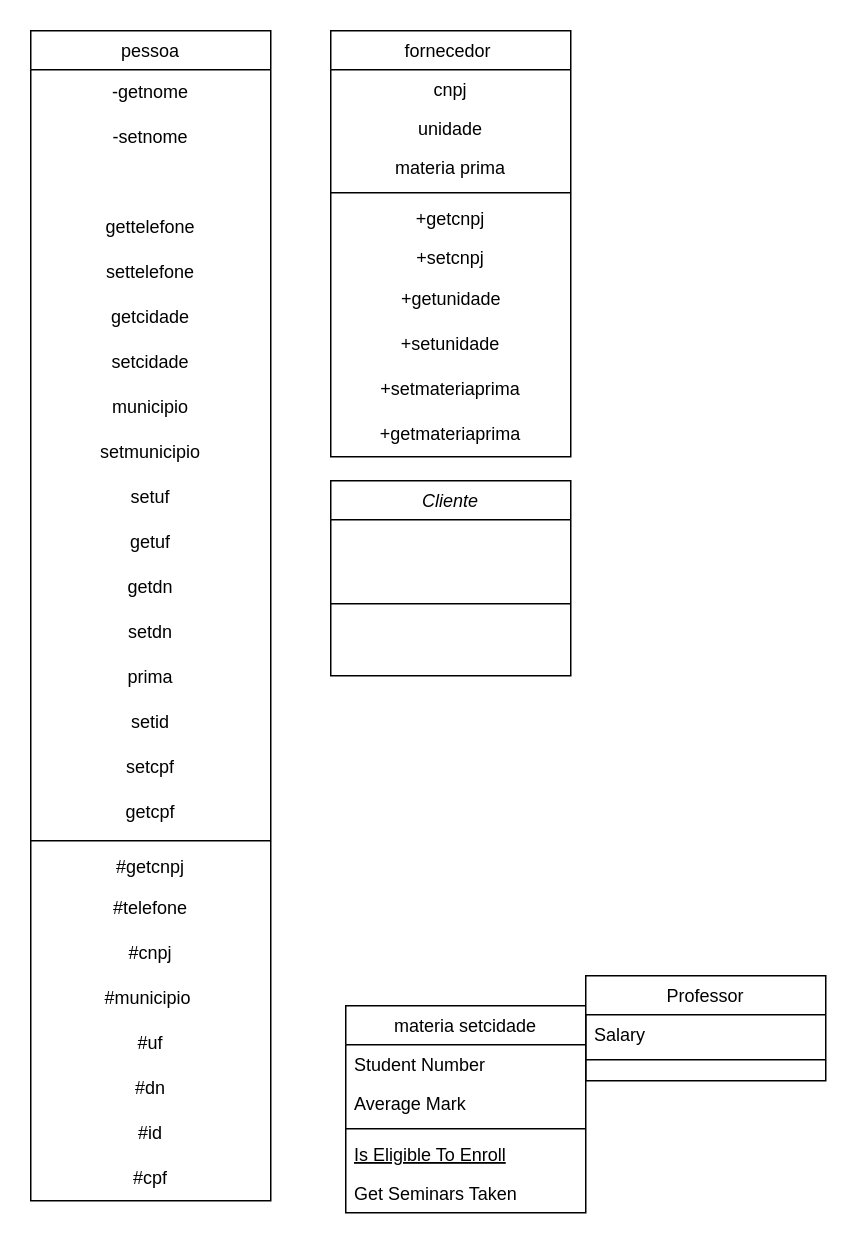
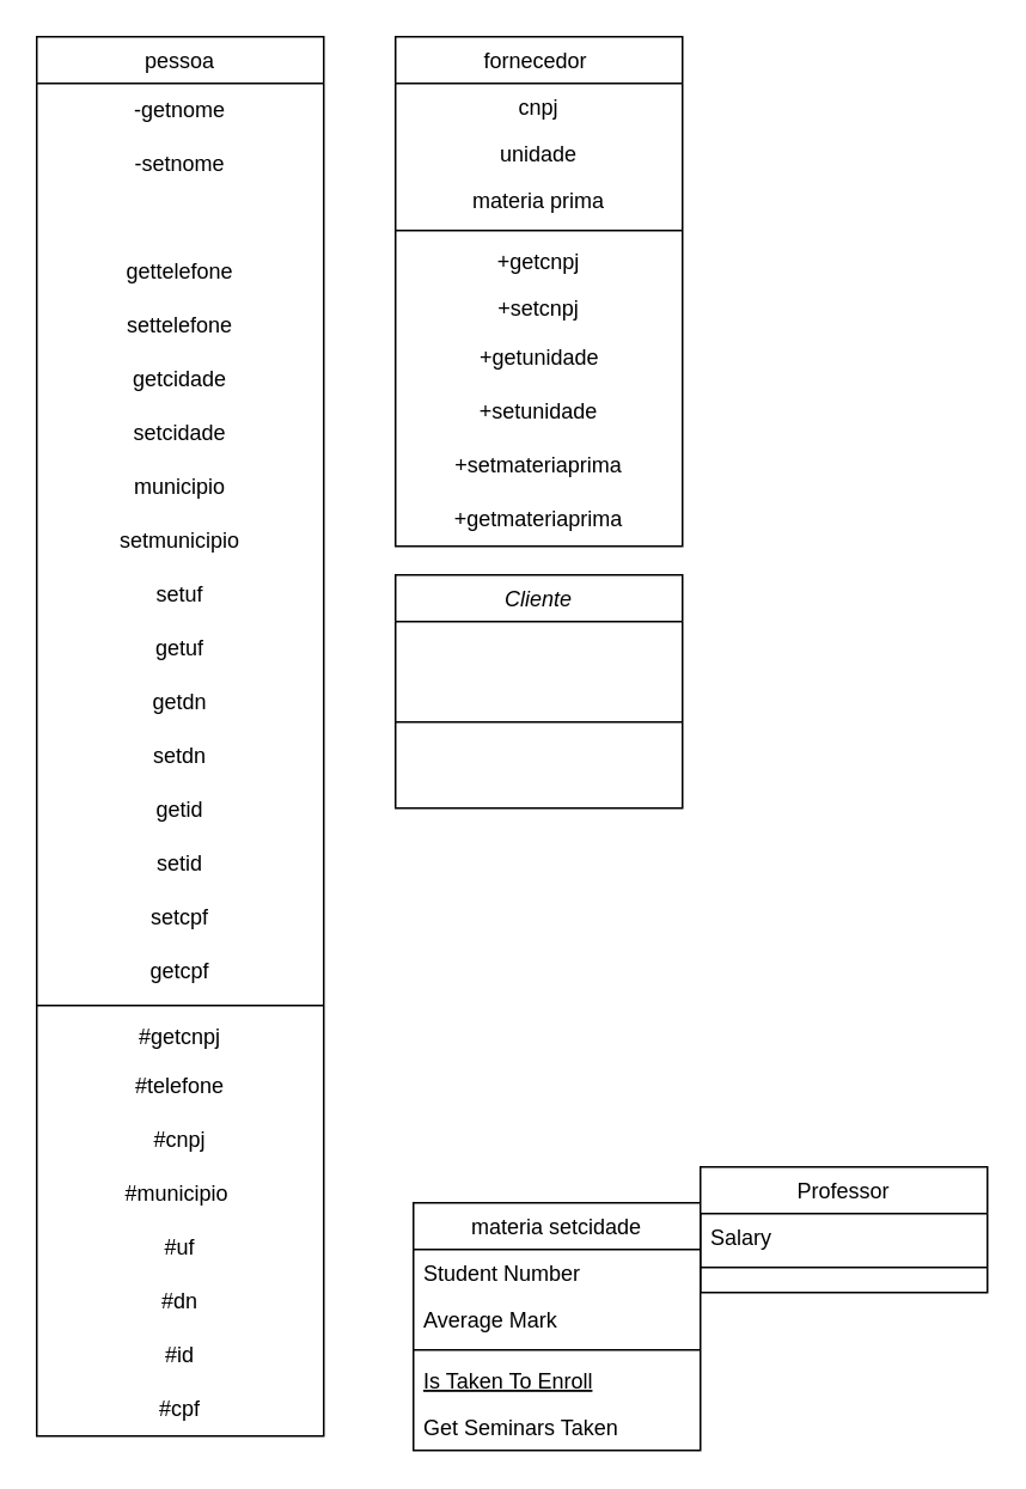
  <mxCell id="0" />
  <mxCell id="1" parent="0" />
  <mxCell id="2" value="Cliente" style="swimlane;fontStyle=2;align=center;verticalAlign=top;childLayout=stackLayout;horizontal=1;startSize=26;horizontalStack=0;resizeParent=1;resizeLast=0;collapsible=1;marginBottom=0;rounded=0;shadow=0;strokeWidth=1;" parent="1" vertex="1"><mxGeometry x="220" y="320" width="160" height="130" as="geometry"><mxRectangle x="230" y="140" width="160" height="26" as="alternateBounds" /></mxGeometry></mxCell>
  <mxCell id="3" value="&#10;" style="text;align=left;verticalAlign=top;spacingLeft=4;spacingRight=4;overflow=hidden;rotatable=0;points=[[0,0.5],[1,0.5]];portConstraint=eastwest;" parent="2" vertex="1"><mxGeometry y="26" width="160" height="26" as="geometry" /></mxCell>
  <mxCell id="4" value="&#10;" style="text;align=left;verticalAlign=top;spacingLeft=4;spacingRight=4;overflow=hidden;rotatable=0;points=[[0,0.5],[1,0.5]];portConstraint=eastwest;rounded=0;shadow=0;html=0;" parent="2" vertex="1"><mxGeometry y="52" width="160" height="26" as="geometry" /></mxCell>
  <mxCell id="5" value="" style="line;html=1;strokeWidth=1;align=left;verticalAlign=middle;spacingTop=-1;spacingLeft=3;spacingRight=3;rotatable=0;labelPosition=right;points=[];portConstraint=eastwest;" parent="2" vertex="1"><mxGeometry y="78" width="160" height="8" as="geometry" /></mxCell>
  <mxCell id="6" value="materia setcidade" style="swimlane;fontStyle=0;align=center;verticalAlign=top;childLayout=stackLayout;horizontal=1;startSize=26;horizontalStack=0;resizeParent=1;resizeLast=0;collapsible=1;marginBottom=0;rounded=0;shadow=0;strokeWidth=1;" parent="1" vertex="1"><mxGeometry x="230" y="670" width="160" height="138" as="geometry"><mxRectangle x="130" y="380" width="160" height="26" as="alternateBounds" /></mxGeometry></mxCell>
  <mxCell id="7" value="Student Number" style="text;align=left;verticalAlign=top;spacingLeft=4;spacingRight=4;overflow=hidden;rotatable=0;points=[[0,0.5],[1,0.5]];portConstraint=eastwest;" parent="6" vertex="1"><mxGeometry y="26" width="160" height="26" as="geometry" /></mxCell>
  <mxCell id="8" value="Average Mark" style="text;align=left;verticalAlign=top;spacingLeft=4;spacingRight=4;overflow=hidden;rotatable=0;points=[[0,0.5],[1,0.5]];portConstraint=eastwest;rounded=0;shadow=0;html=0;" parent="6" vertex="1"><mxGeometry y="52" width="160" height="26" as="geometry" /></mxCell>
  <mxCell id="9" value="" style="line;html=1;strokeWidth=1;align=left;verticalAlign=middle;spacingTop=-1;spacingLeft=3;spacingRight=3;rotatable=0;labelPosition=right;points=[];portConstraint=eastwest;" parent="6" vertex="1"><mxGeometry y="78" width="160" height="8" as="geometry" /></mxCell>
- <mxCell id="10" value="Is Eligible To Enroll" style="text;align=left;verticalAlign=top;spacingLeft=4;spacingRight=4;overflow=hidden;rotatable=0;points=[[0,0.5],[1,0.5]];portConstraint=eastwest;fontStyle=4" parent="6" vertex="1"><mxGeometry y="86" width="160" height="26" as="geometry" /></mxCell>
+ <mxCell id="10" value="Is Taken To Enroll" style="text;align=left;verticalAlign=top;spacingLeft=4;spacingRight=4;overflow=hidden;rotatable=0;points=[[0,0.5],[1,0.5]];portConstraint=eastwest;fontStyle=4" parent="6" vertex="1"><mxGeometry y="86" width="160" height="26" as="geometry" /></mxCell>
  <mxCell id="11" value="Get Seminars Taken" style="text;align=left;verticalAlign=top;spacingLeft=4;spacingRight=4;overflow=hidden;rotatable=0;points=[[0,0.5],[1,0.5]];portConstraint=eastwest;" parent="6" vertex="1"><mxGeometry y="112" width="160" height="26" as="geometry" /></mxCell>
  <mxCell id="12" value="Professor" style="swimlane;fontStyle=0;align=center;verticalAlign=top;childLayout=stackLayout;horizontal=1;startSize=26;horizontalStack=0;resizeParent=1;resizeLast=0;collapsible=1;marginBottom=0;rounded=0;shadow=0;strokeWidth=1;" parent="1" vertex="1"><mxGeometry x="390" y="650" width="160" height="70" as="geometry"><mxRectangle x="340" y="380" width="170" height="26" as="alternateBounds" /></mxGeometry></mxCell>
  <mxCell id="13" value="Salary" style="text;align=left;verticalAlign=top;spacingLeft=4;spacingRight=4;overflow=hidden;rotatable=0;points=[[0,0.5],[1,0.5]];portConstraint=eastwest;" parent="12" vertex="1"><mxGeometry y="26" width="160" height="26" as="geometry" /></mxCell>
  <mxCell id="14" value="" style="line;html=1;strokeWidth=1;align=left;verticalAlign=middle;spacingTop=-1;spacingLeft=3;spacingRight=3;rotatable=0;labelPosition=right;points=[];portConstraint=eastwest;" parent="12" vertex="1"><mxGeometry y="52" width="160" height="8" as="geometry" /></mxCell>
  <mxCell id="15" value="fornecedor " style="swimlane;fontStyle=0;align=center;verticalAlign=top;childLayout=stackLayout;horizontal=1;startSize=26;horizontalStack=0;resizeParent=1;resizeLast=0;collapsible=1;marginBottom=0;rounded=0;shadow=0;strokeWidth=1;" parent="1" vertex="1"><mxGeometry x="220" y="20" width="160" height="284" as="geometry"><mxRectangle x="550" y="140" width="160" height="26" as="alternateBounds" /></mxGeometry></mxCell>
  <mxCell id="16" value="cnpj" style="text;align=center;verticalAlign=top;spacingLeft=4;spacingRight=4;overflow=hidden;rotatable=0;points=[[0,0.5],[1,0.5]];portConstraint=eastwest;" parent="15" vertex="1"><mxGeometry y="26" width="160" height="26" as="geometry" /></mxCell>
  <mxCell id="17" value="unidade" style="text;align=center;verticalAlign=top;spacingLeft=4;spacingRight=4;overflow=hidden;rotatable=0;points=[[0,0.5],[1,0.5]];portConstraint=eastwest;rounded=0;shadow=0;html=0;" parent="15" vertex="1"><mxGeometry y="52" width="160" height="26" as="geometry" /></mxCell>
  <mxCell id="18" value="materia prima&#10;" style="text;align=center;verticalAlign=top;spacingLeft=4;spacingRight=4;overflow=hidden;rotatable=0;points=[[0,0.5],[1,0.5]];portConstraint=eastwest;rounded=0;shadow=0;html=0;" parent="15" vertex="1"><mxGeometry y="78" width="160" height="26" as="geometry" /></mxCell>
  <mxCell id="19" value="" style="line;html=1;strokeWidth=1;align=center;verticalAlign=middle;spacingTop=-1;spacingLeft=3;spacingRight=3;rotatable=0;labelPosition=right;points=[];portConstraint=eastwest;" parent="15" vertex="1"><mxGeometry y="104" width="160" height="8" as="geometry" /></mxCell>
  <mxCell id="20" value="+getcnpj" style="text;align=center;verticalAlign=top;spacingLeft=4;spacingRight=4;overflow=hidden;rotatable=0;points=[[0,0.5],[1,0.5]];portConstraint=eastwest;" parent="15" vertex="1"><mxGeometry y="112" width="160" height="26" as="geometry" /></mxCell>
  <mxCell id="21" value="+setcnpj" style="text;align=center;verticalAlign=top;spacingLeft=4;spacingRight=4;overflow=hidden;rotatable=0;points=[[0,0.5],[1,0.5]];portConstraint=eastwest;" parent="15" vertex="1"><mxGeometry y="138" width="160" height="26" as="geometry" /></mxCell>
  <mxCell id="22" value="+getunidade" style="text;html=1;align=center;verticalAlign=middle;resizable=0;points=[];autosize=1;strokeColor=none;fillColor=none;" vertex="1" parent="15"><mxGeometry y="164" width="160" height="30" as="geometry" /></mxCell>
  <mxCell id="23" value="+setunidade" style="text;html=1;align=center;verticalAlign=middle;whiteSpace=wrap;rounded=0;" vertex="1" parent="15"><mxGeometry y="194" width="160" height="30" as="geometry" /></mxCell>
  <mxCell id="24" value="+setmateriaprima" style="text;html=1;align=center;verticalAlign=middle;whiteSpace=wrap;rounded=0;" vertex="1" parent="15"><mxGeometry y="224" width="160" height="30" as="geometry" /></mxCell>
  <mxCell id="25" value="+getmateriaprima" style="text;html=1;align=center;verticalAlign=middle;whiteSpace=wrap;rounded=0;" vertex="1" parent="15"><mxGeometry y="254" width="160" height="30" as="geometry" /></mxCell>
  <mxCell id="26" value="pessoa" style="swimlane;fontStyle=0;align=center;verticalAlign=top;childLayout=stackLayout;horizontal=1;startSize=26;horizontalStack=0;resizeParent=1;resizeLast=0;collapsible=1;marginBottom=0;rounded=0;shadow=0;strokeWidth=1;" vertex="1" parent="1"><mxGeometry x="20" y="20" width="160" height="780" as="geometry"><mxRectangle x="340" y="380" width="170" height="26" as="alternateBounds" /></mxGeometry></mxCell>
  <mxCell id="27" value="-getnome" style="text;html=1;align=center;verticalAlign=middle;whiteSpace=wrap;rounded=0;" vertex="1" parent="26"><mxGeometry y="26" width="160" height="30" as="geometry" /></mxCell>
  <mxCell id="28" value="-setnome" style="text;html=1;align=center;verticalAlign=middle;whiteSpace=wrap;rounded=0;" vertex="1" parent="26"><mxGeometry y="56" width="160" height="30" as="geometry" /></mxCell>
  <mxCell id="29" value="&lt;div&gt;&lt;br&gt;&lt;/div&gt;&lt;div&gt;&lt;br&gt;&lt;/div&gt;" style="text;html=1;align=center;verticalAlign=middle;whiteSpace=wrap;rounded=0;" vertex="1" parent="26"><mxGeometry y="86" width="160" height="30" as="geometry" /></mxCell>
  <mxCell id="30" value="gettelefone" style="text;html=1;align=center;verticalAlign=middle;whiteSpace=wrap;rounded=0;" vertex="1" parent="26"><mxGeometry y="116" width="160" height="30" as="geometry" /></mxCell>
  <mxCell id="31" value="settelefone" style="text;html=1;align=center;verticalAlign=middle;whiteSpace=wrap;rounded=0;" vertex="1" parent="26"><mxGeometry y="146" width="160" height="30" as="geometry" /></mxCell>
  <mxCell id="32" value="getcidade" style="text;html=1;align=center;verticalAlign=middle;whiteSpace=wrap;rounded=0;" vertex="1" parent="26"><mxGeometry y="176" width="160" height="30" as="geometry" /></mxCell>
  <mxCell id="33" value="setcidade" style="text;html=1;align=center;verticalAlign=middle;whiteSpace=wrap;rounded=0;" vertex="1" parent="26"><mxGeometry y="206" width="160" height="30" as="geometry" /></mxCell>
  <mxCell id="34" value="municipio" style="text;html=1;align=center;verticalAlign=middle;whiteSpace=wrap;rounded=0;" vertex="1" parent="26"><mxGeometry y="236" width="160" height="30" as="geometry" /></mxCell>
  <mxCell id="35" value="setmunicipio" style="text;html=1;align=center;verticalAlign=middle;whiteSpace=wrap;rounded=0;" vertex="1" parent="26"><mxGeometry y="266" width="160" height="30" as="geometry" /></mxCell>
  <mxCell id="36" value="setuf" style="text;html=1;align=center;verticalAlign=middle;whiteSpace=wrap;rounded=0;" vertex="1" parent="26"><mxGeometry y="296" width="160" height="30" as="geometry" /></mxCell>
  <mxCell id="37" value="getuf" style="text;html=1;align=center;verticalAlign=middle;whiteSpace=wrap;rounded=0;" vertex="1" parent="26"><mxGeometry y="326" width="160" height="30" as="geometry" /></mxCell>
  <mxCell id="38" value="getdn" style="text;html=1;align=center;verticalAlign=middle;whiteSpace=wrap;rounded=0;" vertex="1" parent="26"><mxGeometry y="356" width="160" height="30" as="geometry" /></mxCell>
  <mxCell id="39" value="setdn" style="text;html=1;align=center;verticalAlign=middle;whiteSpace=wrap;rounded=0;" vertex="1" parent="26"><mxGeometry y="386" width="160" height="30" as="geometry" /></mxCell>
- <mxCell id="40" value="prima" style="text;html=1;align=center;verticalAlign=middle;whiteSpace=wrap;rounded=0;" vertex="1" parent="26"><mxGeometry y="416" width="160" height="30" as="geometry" /></mxCell>
+ <mxCell id="40" value="getid" style="text;html=1;align=center;verticalAlign=middle;whiteSpace=wrap;rounded=0;" vertex="1" parent="26"><mxGeometry y="416" width="160" height="30" as="geometry" /></mxCell>
  <mxCell id="41" value="setid" style="text;html=1;align=center;verticalAlign=middle;whiteSpace=wrap;rounded=0;" vertex="1" parent="26"><mxGeometry y="446" width="160" height="30" as="geometry" /></mxCell>
  <mxCell id="42" value="setcpf" style="text;html=1;align=center;verticalAlign=middle;whiteSpace=wrap;rounded=0;" vertex="1" parent="26"><mxGeometry y="476" width="160" height="30" as="geometry" /></mxCell>
  <mxCell id="43" value="getcpf" style="text;html=1;align=center;verticalAlign=middle;whiteSpace=wrap;rounded=0;" vertex="1" parent="26"><mxGeometry y="506" width="160" height="30" as="geometry" /></mxCell>
  <mxCell id="44" value="" style="line;html=1;strokeWidth=1;align=center;verticalAlign=middle;spacingTop=-1;spacingLeft=3;spacingRight=3;rotatable=0;labelPosition=right;points=[];portConstraint=eastwest;" vertex="1" parent="26"><mxGeometry y="536" width="160" height="8" as="geometry" /></mxCell>
  <mxCell id="45" value="#getcnpj" style="text;align=center;verticalAlign=top;spacingLeft=4;spacingRight=4;overflow=hidden;rotatable=0;points=[[0,0.5],[1,0.5]];portConstraint=eastwest;" vertex="1" parent="26"><mxGeometry y="544" width="160" height="26" as="geometry" /></mxCell>
  <mxCell id="46" value="#telefone" style="text;html=1;align=center;verticalAlign=middle;whiteSpace=wrap;rounded=0;" vertex="1" parent="26"><mxGeometry y="570" width="160" height="30" as="geometry" /></mxCell>
  <mxCell id="47" value="#cnpj" style="text;html=1;align=center;verticalAlign=middle;whiteSpace=wrap;rounded=0;" vertex="1" parent="26"><mxGeometry y="600" width="160" height="30" as="geometry" /></mxCell>
  <mxCell id="48" value="#municipio&amp;nbsp;" style="text;html=1;align=center;verticalAlign=middle;whiteSpace=wrap;rounded=0;" vertex="1" parent="26"><mxGeometry y="630" width="160" height="30" as="geometry" /></mxCell>
  <mxCell id="49" value="#uf" style="text;html=1;align=center;verticalAlign=middle;whiteSpace=wrap;rounded=0;" vertex="1" parent="26"><mxGeometry y="660" width="160" height="30" as="geometry" /></mxCell>
  <mxCell id="50" value="#dn" style="text;html=1;align=center;verticalAlign=middle;whiteSpace=wrap;rounded=0;" vertex="1" parent="26"><mxGeometry y="690" width="160" height="30" as="geometry" /></mxCell>
  <mxCell id="51" value="#id" style="text;html=1;align=center;verticalAlign=middle;whiteSpace=wrap;rounded=0;" vertex="1" parent="26"><mxGeometry y="720" width="160" height="30" as="geometry" /></mxCell>
  <mxCell id="52" value="#cpf" style="text;html=1;align=center;verticalAlign=middle;whiteSpace=wrap;rounded=0;" vertex="1" parent="26"><mxGeometry y="750" width="160" height="30" as="geometry" /></mxCell>
